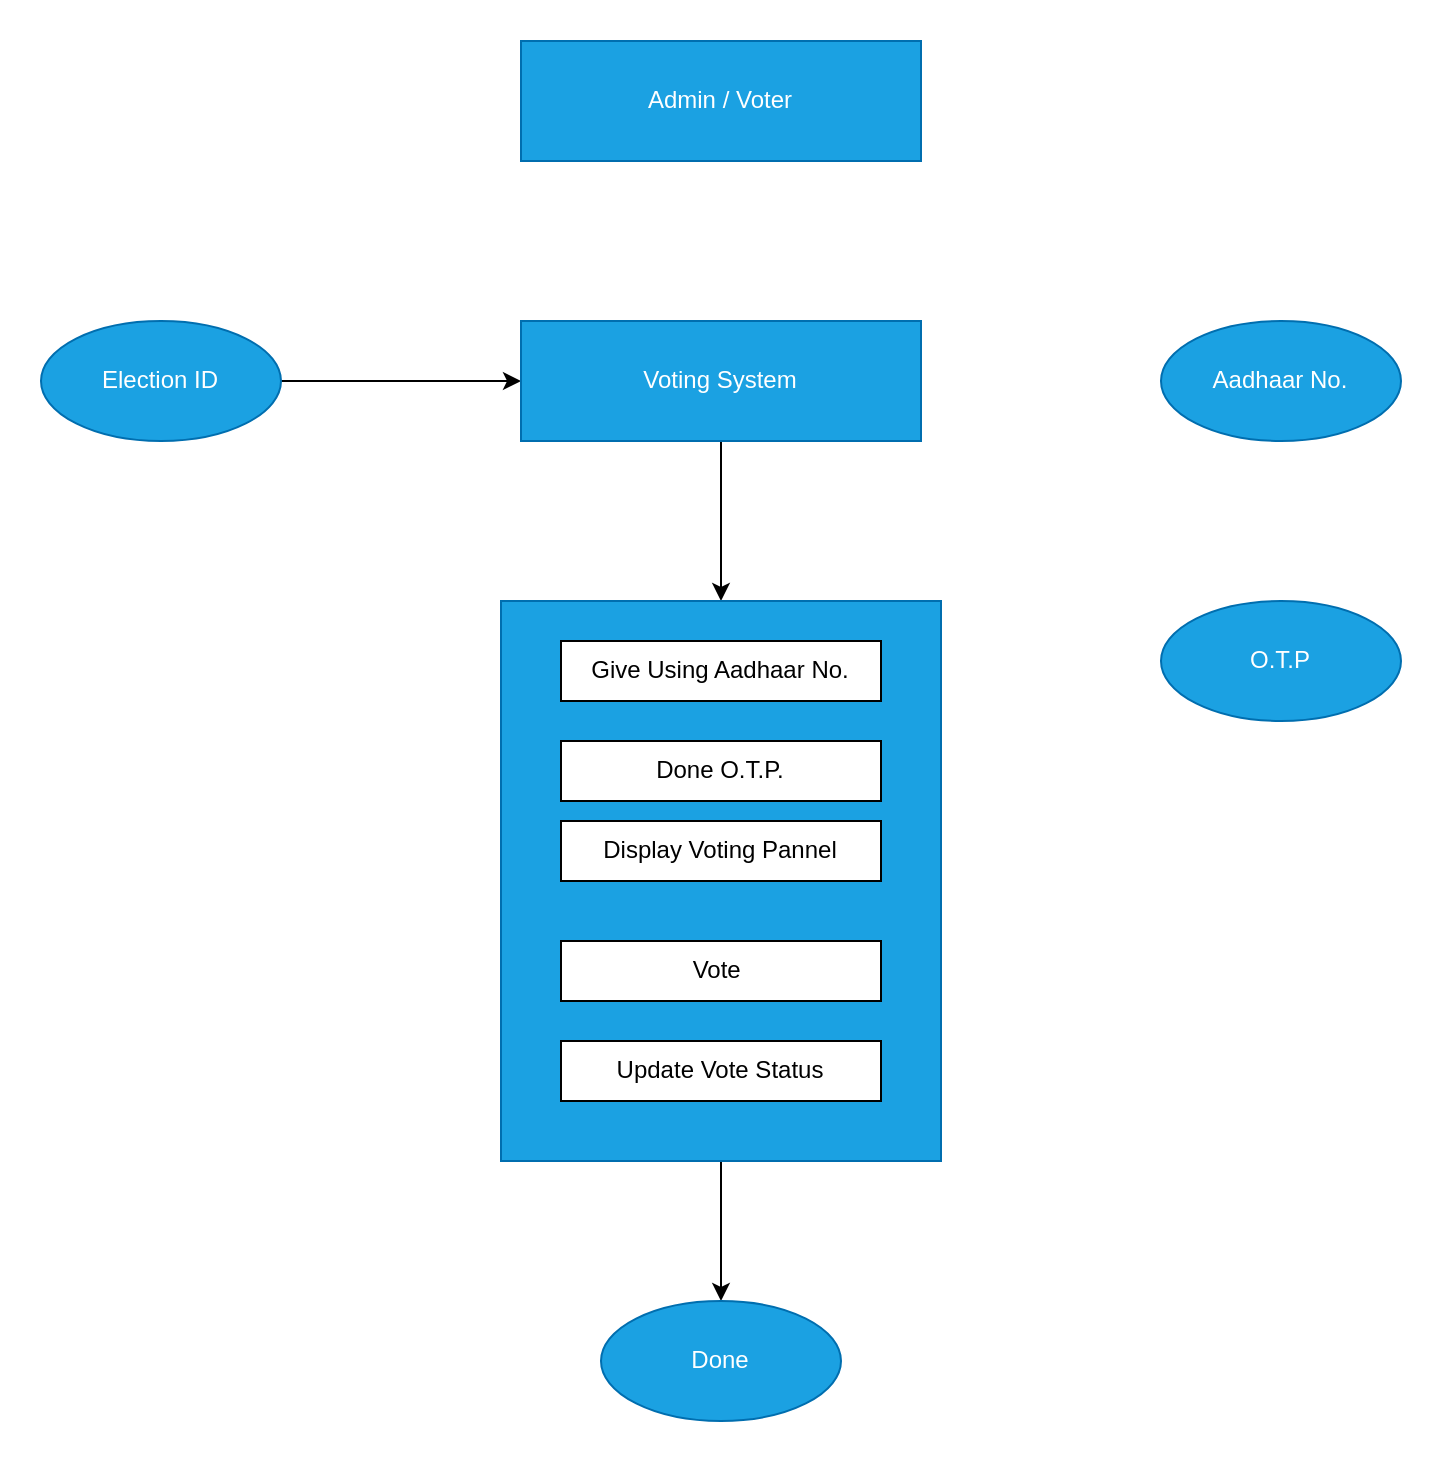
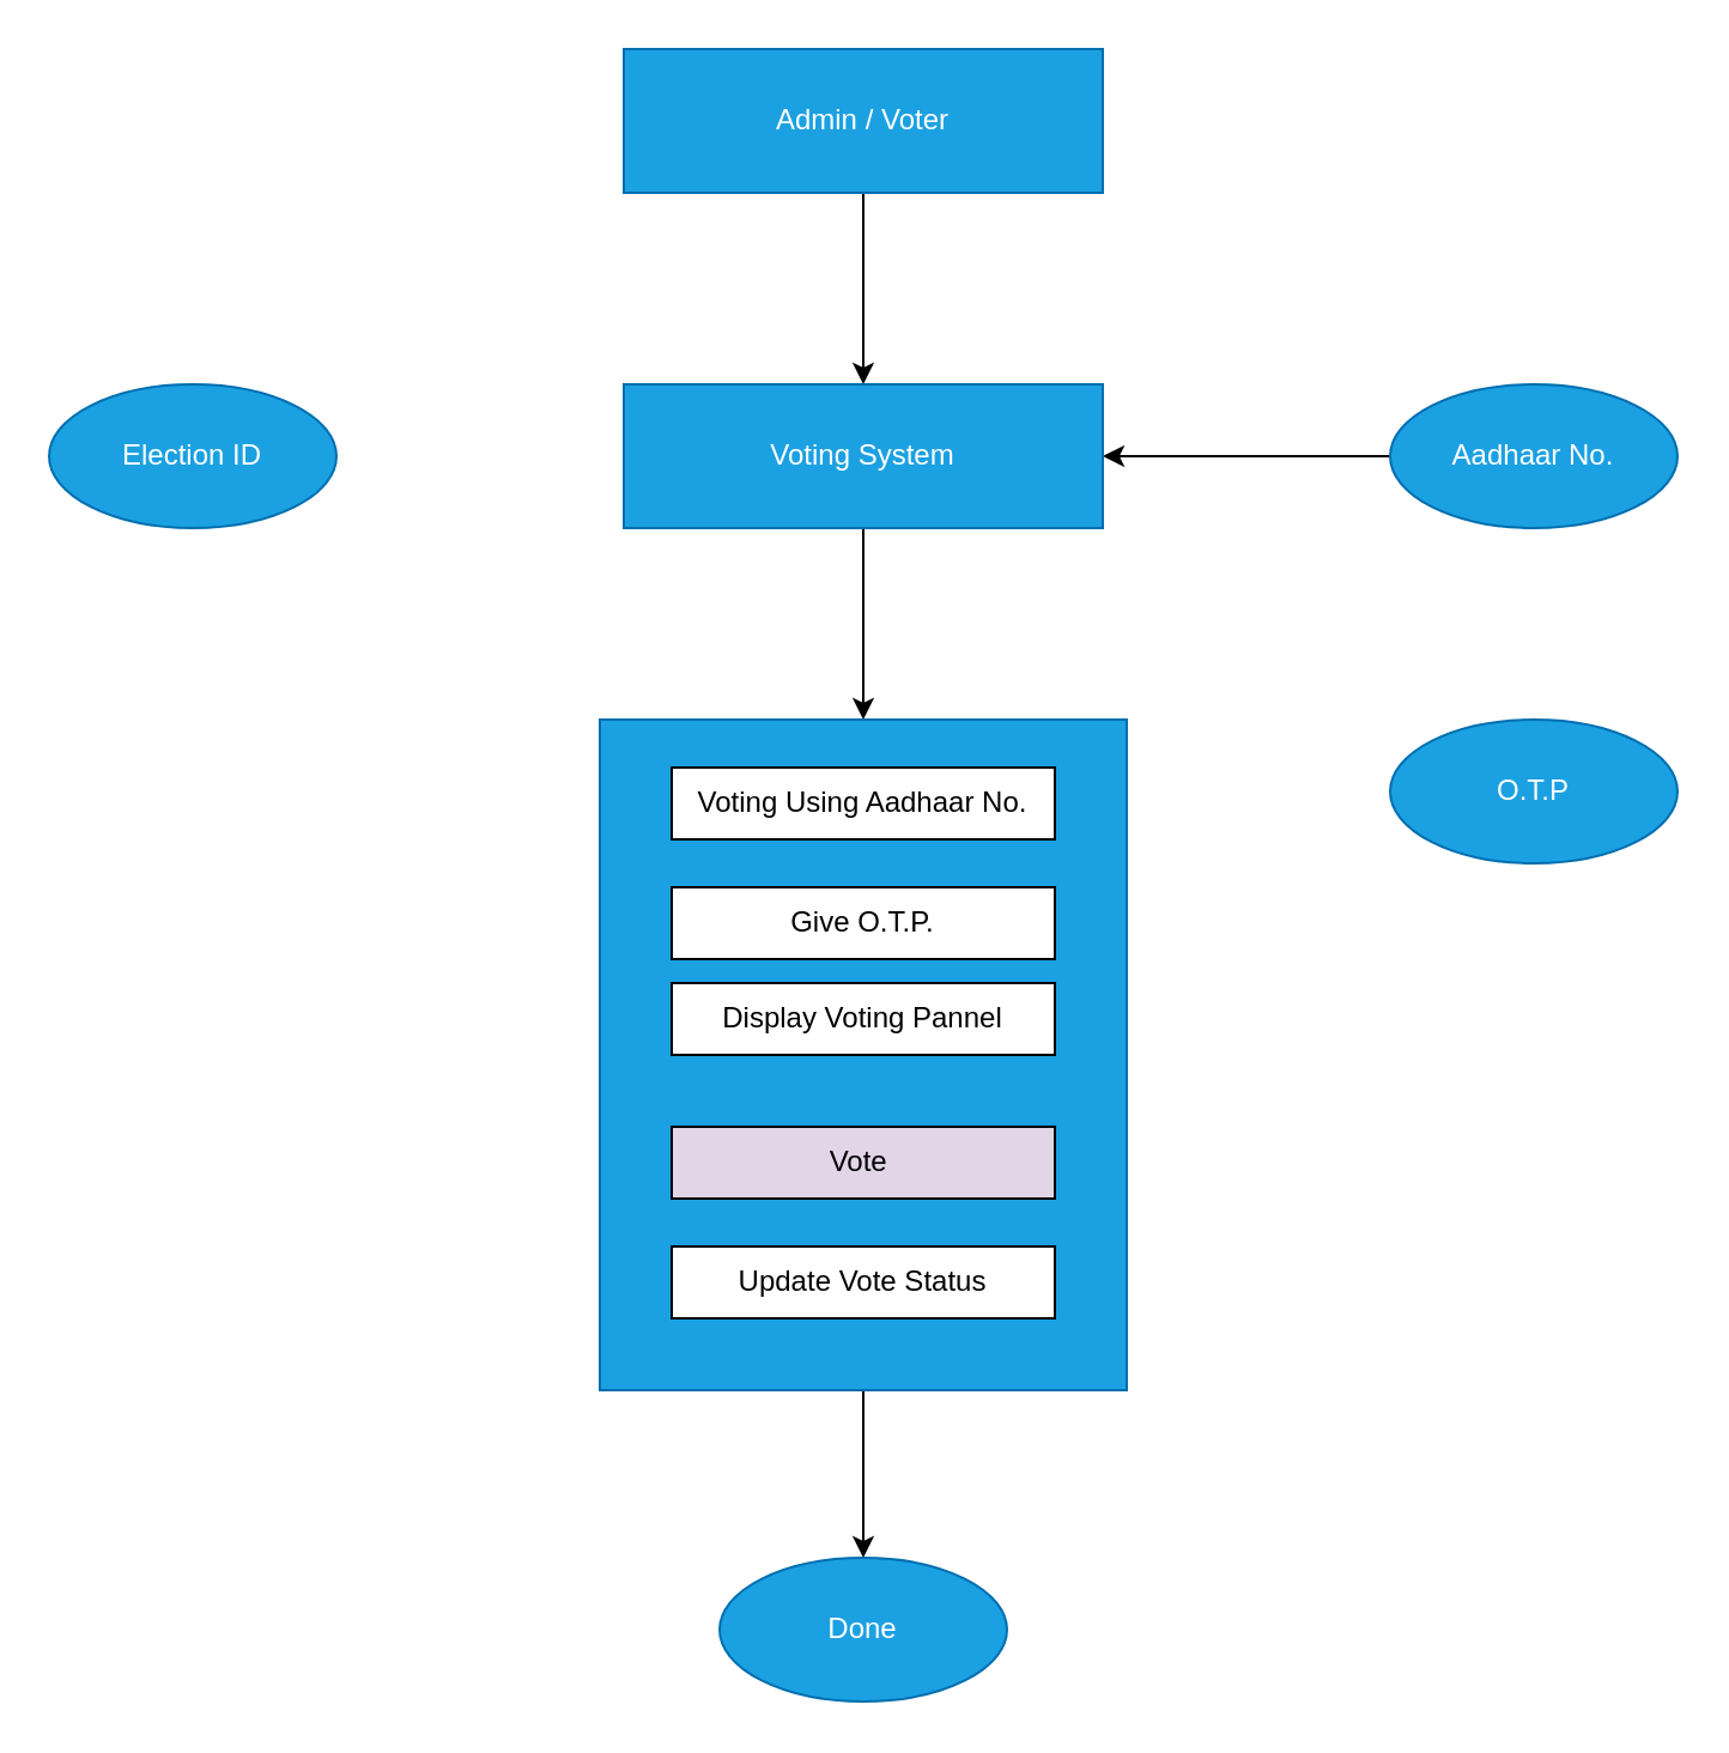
  <mxCell id="0" />
  <mxCell id="1" parent="0" />
+ <mxCell id="2" value="" style="edgeStyle=orthogonalEdgeStyle;rounded=0;orthogonalLoop=1;jettySize=auto;html=1;" edge="1" parent="1" source="3" target="7"><mxGeometry relative="1" as="geometry" /></mxCell>
  <mxCell id="3" value="Admin / Voter" style="rounded=0;whiteSpace=wrap;html=1;fillColor=#1ba1e2;strokeColor=#006EAF;fontColor=#ffffff;" vertex="1" parent="1"><mxGeometry x="260" y="20" width="200" height="60" as="geometry" /></mxCell>
- <mxCell id="4" value="" style="edgeStyle=orthogonalEdgeStyle;rounded=0;orthogonalLoop=1;jettySize=auto;html=1;startArrow=classic;startFill=1;endArrow=none;endFill=0;" edge="1" parent="1" source="7" target="8"><mxGeometry relative="1" as="geometry" /></mxCell>
+ <mxCell id="5" value="" style="edgeStyle=orthogonalEdgeStyle;rounded=0;orthogonalLoop=1;jettySize=auto;html=1;endArrow=none;endFill=0;startArrow=classic;startFill=1;" edge="1" parent="1" source="7" target="9"><mxGeometry relative="1" as="geometry" /></mxCell>
  <mxCell id="6" value="" style="edgeStyle=orthogonalEdgeStyle;rounded=0;orthogonalLoop=1;jettySize=auto;html=1;" edge="1" parent="1" source="7" target="12"><mxGeometry relative="1" as="geometry" /></mxCell>
  <mxCell id="7" value="Voting System" style="whiteSpace=wrap;html=1;rounded=0;fillColor=#1ba1e2;strokeColor=#006EAF;fontColor=#ffffff;" vertex="1" parent="1"><mxGeometry x="260" y="160" width="200" height="60" as="geometry" /></mxCell>
  <mxCell id="8" value="Election ID" style="ellipse;whiteSpace=wrap;html=1;rounded=0;fillColor=#1ba1e2;strokeColor=#006EAF;fontColor=#ffffff;" vertex="1" parent="1"><mxGeometry x="20" y="160" width="120" height="60" as="geometry" /></mxCell>
  <mxCell id="9" value="Aadhaar No." style="ellipse;whiteSpace=wrap;html=1;rounded=0;fillColor=#1ba1e2;strokeColor=#006EAF;fontColor=#ffffff;" vertex="1" parent="1"><mxGeometry x="580" y="160" width="120" height="60" as="geometry" /></mxCell>
  <mxCell id="10" value="O.T.P" style="ellipse;whiteSpace=wrap;html=1;rounded=0;fillColor=#1ba1e2;strokeColor=#006EAF;fontColor=#ffffff;" vertex="1" parent="1"><mxGeometry x="580" y="300" width="120" height="60" as="geometry" /></mxCell>
  <mxCell id="11" value="" style="edgeStyle=orthogonalEdgeStyle;rounded=0;orthogonalLoop=1;jettySize=auto;html=1;" edge="1" parent="1" source="12" target="19"><mxGeometry relative="1" as="geometry" /></mxCell>
  <mxCell id="12" value="" style="whiteSpace=wrap;html=1;rounded=0;fillColor=#1ba1e2;strokeColor=#006EAF;fontColor=#ffffff;" vertex="1" parent="1"><mxGeometry x="250" y="300" width="220" height="280" as="geometry" /></mxCell>
- <mxCell id="13" value="Give Using Aadhaar No." style="rounded=0;whiteSpace=wrap;html=1;" vertex="1" parent="1"><mxGeometry x="280" y="320" width="160" height="30" as="geometry" /></mxCell>
- <mxCell id="14" value="Done O.T.P." style="rounded=0;whiteSpace=wrap;html=1;" vertex="1" parent="1"><mxGeometry x="280" y="370" width="160" height="30" as="geometry" /></mxCell>
+ <mxCell id="13" value="Voting Using Aadhaar No." style="rounded=0;whiteSpace=wrap;html=1;" vertex="1" parent="1"><mxGeometry x="280" y="320" width="160" height="30" as="geometry" /></mxCell>
+ <mxCell id="14" value="Give O.T.P." style="rounded=0;whiteSpace=wrap;html=1;" vertex="1" parent="1"><mxGeometry x="280" y="370" width="160" height="30" as="geometry" /></mxCell>
  <mxCell id="15" value="Display Voting Pannel" style="rounded=0;whiteSpace=wrap;html=1;" vertex="1" parent="1"><mxGeometry x="280" y="410" width="160" height="30" as="geometry" /></mxCell>
- <mxCell id="16" value="Vote&amp;nbsp;" style="rounded=0;whiteSpace=wrap;html=1;" vertex="1" parent="1"><mxGeometry x="280" y="470" width="160" height="30" as="geometry" /></mxCell>
+ <mxCell id="16" value="Vote&amp;nbsp;" style="rounded=0;whiteSpace=wrap;html=1;fillColor=#e1d5e7;" vertex="1" parent="1"><mxGeometry x="280" y="470" width="160" height="30" as="geometry" /></mxCell>
  <mxCell id="17" value="Update Vote Status" style="rounded=0;whiteSpace=wrap;html=1;" vertex="1" parent="1"><mxGeometry x="280" y="520" width="160" height="30" as="geometry" /></mxCell>
  <mxCell id="18" style="edgeStyle=orthogonalEdgeStyle;rounded=0;orthogonalLoop=1;jettySize=auto;html=1;exitX=0.5;exitY=1;exitDx=0;exitDy=0;" edge="1" parent="1" source="12" target="12"><mxGeometry relative="1" as="geometry" /></mxCell>
  <mxCell id="19" value="Done" style="ellipse;whiteSpace=wrap;html=1;rounded=0;fillColor=#1ba1e2;strokeColor=#006EAF;fontColor=#ffffff;" vertex="1" parent="1"><mxGeometry x="300" y="650" width="120" height="60" as="geometry" /></mxCell>
